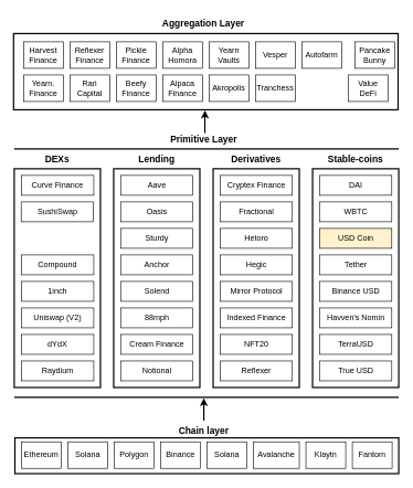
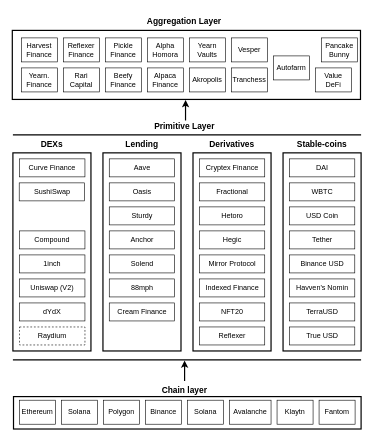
  <mxCell id="0" />
  <mxCell id="1" parent="0" />
  <mxCell id="2" value="" style="rounded=0;whiteSpace=wrap;html=1;strokeWidth=2;" vertex="1" parent="1"><mxGeometry x="22" y="660" width="579" height="54" as="geometry" /></mxCell>
  <mxCell id="3" value="" style="rounded=0;whiteSpace=wrap;html=1;strokeWidth=2;" vertex="1" parent="1"><mxGeometry x="21" y="254" width="130" height="330" as="geometry" /></mxCell>
  <mxCell id="4" value="" style="rounded=0;whiteSpace=wrap;html=1;strokeWidth=2;" vertex="1" parent="1"><mxGeometry x="171" y="254" width="130" height="330" as="geometry" /></mxCell>
  <mxCell id="5" value="" style="rounded=0;whiteSpace=wrap;html=1;strokeWidth=2;" vertex="1" parent="1"><mxGeometry x="321" y="254" width="130" height="330" as="geometry" /></mxCell>
  <mxCell id="6" value="" style="rounded=0;whiteSpace=wrap;html=1;strokeWidth=2;" vertex="1" parent="1"><mxGeometry x="471" y="254" width="130" height="330" as="geometry" /></mxCell>
  <mxCell id="7" value="Ethereum" style="rounded=0;whiteSpace=wrap;html=1;" vertex="1" parent="1"><mxGeometry x="32" y="666" width="60" height="40" as="geometry" /></mxCell>
  <mxCell id="8" value="" style="rounded=0;whiteSpace=wrap;html=1;strokeWidth=2;" vertex="1" parent="1"><mxGeometry x="20" y="50" width="580" height="115" as="geometry" /></mxCell>
  <mxCell id="9" value="" style="line;strokeWidth=2;html=1;" vertex="1" parent="1"><mxGeometry x="21" y="594" width="580" height="10" as="geometry" /></mxCell>
  <mxCell id="10" value="" style="line;strokeWidth=2;html=1;" vertex="1" parent="1"><mxGeometry x="21" y="219" width="580" height="10" as="geometry" /></mxCell>
  <mxCell id="11" value="Solana" style="rounded=0;whiteSpace=wrap;html=1;" vertex="1" parent="1"><mxGeometry x="102" y="666" width="60" height="40" as="geometry" /></mxCell>
  <mxCell id="12" value="Polygon" style="rounded=0;whiteSpace=wrap;html=1;" vertex="1" parent="1"><mxGeometry x="172" y="666" width="60" height="40" as="geometry" /></mxCell>
  <mxCell id="13" value="Binance" style="rounded=0;whiteSpace=wrap;html=1;" vertex="1" parent="1"><mxGeometry x="242" y="666" width="60" height="40" as="geometry" /></mxCell>
  <mxCell id="14" value="Solana" style="rounded=0;whiteSpace=wrap;html=1;" vertex="1" parent="1"><mxGeometry x="312" y="666" width="60" height="40" as="geometry" /></mxCell>
  <mxCell id="15" value="Avalanche" style="rounded=0;whiteSpace=wrap;html=1;" vertex="1" parent="1"><mxGeometry x="382" y="666" width="69" height="40" as="geometry" /></mxCell>
  <mxCell id="16" value="Klaytn" style="rounded=0;whiteSpace=wrap;html=1;" vertex="1" parent="1"><mxGeometry x="461" y="666" width="60" height="40" as="geometry" /></mxCell>
  <mxCell id="17" value="Fantom" style="rounded=0;whiteSpace=wrap;html=1;" vertex="1" parent="1"><mxGeometry x="531" y="666" width="60" height="40" as="geometry" /></mxCell>
  <mxCell id="18" value="&lt;b&gt;&lt;font style=&quot;font-size: 14px;&quot;&gt;Chain layer&lt;/font&gt;&lt;/b&gt;" style="text;html=1;strokeColor=none;fillColor=none;align=center;verticalAlign=middle;whiteSpace=wrap;rounded=0;" vertex="1" parent="1"><mxGeometry x="257" y="634" width="100" height="30" as="geometry" /></mxCell>
  <mxCell id="19" value="&lt;span style=&quot;font-size: 14px;&quot;&gt;&lt;b&gt;DEXs&lt;/b&gt;&lt;/span&gt;" style="text;html=1;strokeColor=none;fillColor=none;align=center;verticalAlign=middle;whiteSpace=wrap;rounded=0;" vertex="1" parent="1"><mxGeometry x="36" y="224" width="100" height="30" as="geometry" /></mxCell>
  <mxCell id="20" value="&lt;span style=&quot;font-size: 14px;&quot;&gt;&lt;b&gt;Stable-coins&lt;/b&gt;&lt;/span&gt;" style="text;html=1;strokeColor=none;fillColor=none;align=center;verticalAlign=middle;whiteSpace=wrap;rounded=0;" vertex="1" parent="1"><mxGeometry x="486" y="224" width="100" height="30" as="geometry" /></mxCell>
  <mxCell id="21" value="&lt;span style=&quot;font-size: 14px;&quot;&gt;&lt;b&gt;Derivatives&lt;/b&gt;&lt;/span&gt;" style="text;html=1;strokeColor=none;fillColor=none;align=center;verticalAlign=middle;whiteSpace=wrap;rounded=0;" vertex="1" parent="1"><mxGeometry x="336" y="224" width="100" height="30" as="geometry" /></mxCell>
  <mxCell id="22" value="&lt;span style=&quot;font-size: 14px;&quot;&gt;&lt;b&gt;Lending&lt;/b&gt;&lt;/span&gt;" style="text;html=1;strokeColor=none;fillColor=none;align=center;verticalAlign=middle;whiteSpace=wrap;rounded=0;" vertex="1" parent="1"><mxGeometry x="186" y="224" width="100" height="30" as="geometry" /></mxCell>
  <mxCell id="23" value="Curve Finance" style="rounded=0;whiteSpace=wrap;html=1;" vertex="1" parent="1"><mxGeometry x="32" y="264" width="109" height="30" as="geometry" /></mxCell>
  <mxCell id="24" value="SushiSwap" style="rounded=0;whiteSpace=wrap;html=1;" vertex="1" parent="1"><mxGeometry x="31.5" y="304" width="109" height="30" as="geometry" /></mxCell>
  <mxCell id="25" value="Compound" style="rounded=0;whiteSpace=wrap;html=1;" vertex="1" parent="1"><mxGeometry x="32" y="384" width="109" height="30" as="geometry" /></mxCell>
  <mxCell id="26" value="1inch" style="rounded=0;whiteSpace=wrap;html=1;" vertex="1" parent="1"><mxGeometry x="32" y="424" width="109" height="30" as="geometry" /></mxCell>
  <mxCell id="27" value="Uniswap (V2)" style="rounded=0;whiteSpace=wrap;html=1;" vertex="1" parent="1"><mxGeometry x="32" y="464" width="109" height="30" as="geometry" /></mxCell>
- <mxCell id="28" value="Raydium" style="rounded=0;whiteSpace=wrap;html=1;" vertex="1" parent="1"><mxGeometry x="32" y="544" width="109" height="30" as="geometry" /></mxCell>
+ <mxCell id="28" value="Raydium" style="rounded=0;whiteSpace=wrap;html=1;dashed=1;" vertex="1" parent="1"><mxGeometry x="32" y="544" width="109" height="30" as="geometry" /></mxCell>
  <mxCell id="29" value="dYdX" style="rounded=0;whiteSpace=wrap;html=1;" vertex="1" parent="1"><mxGeometry x="32" y="504" width="109" height="30" as="geometry" /></mxCell>
  <mxCell id="30" value="Anchor" style="rounded=0;whiteSpace=wrap;html=1;" vertex="1" parent="1"><mxGeometry x="181.5" y="384" width="109" height="30" as="geometry" /></mxCell>
  <mxCell id="31" value="Sturdy" style="rounded=0;whiteSpace=wrap;html=1;" vertex="1" parent="1"><mxGeometry x="181.5" y="344" width="109" height="30" as="geometry" /></mxCell>
  <mxCell id="32" value="Oasis" style="rounded=0;whiteSpace=wrap;html=1;" vertex="1" parent="1"><mxGeometry x="181.5" y="304" width="109" height="30" as="geometry" /></mxCell>
  <mxCell id="33" value="Aave" style="rounded=0;whiteSpace=wrap;html=1;" vertex="1" parent="1"><mxGeometry x="181.5" y="264" width="109" height="30" as="geometry" /></mxCell>
- <mxCell id="34" value="Notional" style="rounded=0;whiteSpace=wrap;html=1;" vertex="1" parent="1"><mxGeometry x="181.5" y="544" width="109" height="30" as="geometry" /></mxCell>
  <mxCell id="35" value="Cream Finance" style="rounded=0;whiteSpace=wrap;html=1;" vertex="1" parent="1"><mxGeometry x="181.5" y="504" width="109" height="30" as="geometry" /></mxCell>
  <mxCell id="36" value="88mph" style="rounded=0;whiteSpace=wrap;html=1;" vertex="1" parent="1"><mxGeometry x="181.5" y="464" width="109" height="30" as="geometry" /></mxCell>
  <mxCell id="37" value="Solend" style="rounded=0;whiteSpace=wrap;html=1;" vertex="1" parent="1"><mxGeometry x="181.5" y="424" width="109" height="30" as="geometry" /></mxCell>
  <mxCell id="38" value="Hegic" style="rounded=0;whiteSpace=wrap;html=1;" vertex="1" parent="1"><mxGeometry x="331.5" y="384" width="109" height="30" as="geometry" /></mxCell>
  <mxCell id="39" value="Hetoro" style="rounded=0;whiteSpace=wrap;html=1;" vertex="1" parent="1"><mxGeometry x="331.5" y="344" width="109" height="30" as="geometry" /></mxCell>
  <mxCell id="40" value="Fractional" style="rounded=0;whiteSpace=wrap;html=1;" vertex="1" parent="1"><mxGeometry x="331.5" y="304" width="109" height="30" as="geometry" /></mxCell>
  <mxCell id="41" value="Cryptex Finance" style="rounded=0;whiteSpace=wrap;html=1;" vertex="1" parent="1"><mxGeometry x="331.5" y="264" width="109" height="30" as="geometry" /></mxCell>
  <mxCell id="42" value="Reflexer" style="rounded=0;whiteSpace=wrap;html=1;" vertex="1" parent="1"><mxGeometry x="331.5" y="544" width="109" height="30" as="geometry" /></mxCell>
  <mxCell id="43" value="NFT20" style="rounded=0;whiteSpace=wrap;html=1;" vertex="1" parent="1"><mxGeometry x="331.5" y="504" width="109" height="30" as="geometry" /></mxCell>
  <mxCell id="44" value="Indexed Finance" style="rounded=0;whiteSpace=wrap;html=1;" vertex="1" parent="1"><mxGeometry x="331.5" y="464" width="109" height="30" as="geometry" /></mxCell>
  <mxCell id="45" value="Mirror Protocol" style="rounded=0;whiteSpace=wrap;html=1;" vertex="1" parent="1"><mxGeometry x="331.5" y="424" width="109" height="30" as="geometry" /></mxCell>
  <mxCell id="46" value="Tether" style="rounded=0;whiteSpace=wrap;html=1;" vertex="1" parent="1"><mxGeometry x="481.5" y="384" width="109" height="30" as="geometry" /></mxCell>
- <mxCell id="47" value="USD Coin" style="rounded=0;whiteSpace=wrap;html=1;fillColor=#fff2cc;" vertex="1" parent="1"><mxGeometry x="481.5" y="344" width="109" height="30" as="geometry" /></mxCell>
+ <mxCell id="47" value="USD Coin" style="rounded=0;whiteSpace=wrap;html=1;" vertex="1" parent="1"><mxGeometry x="481.5" y="344" width="109" height="30" as="geometry" /></mxCell>
  <mxCell id="48" value="WBTC" style="rounded=0;whiteSpace=wrap;html=1;" vertex="1" parent="1"><mxGeometry x="481.5" y="304" width="109" height="30" as="geometry" /></mxCell>
  <mxCell id="49" value="DAI" style="rounded=0;whiteSpace=wrap;html=1;" vertex="1" parent="1"><mxGeometry x="481.5" y="264" width="109" height="30" as="geometry" /></mxCell>
  <mxCell id="50" value="True USD" style="rounded=0;whiteSpace=wrap;html=1;" vertex="1" parent="1"><mxGeometry x="481.5" y="544" width="109" height="30" as="geometry" /></mxCell>
  <mxCell id="51" value="TerraUSD" style="rounded=0;whiteSpace=wrap;html=1;" vertex="1" parent="1"><mxGeometry x="481.5" y="504" width="109" height="30" as="geometry" /></mxCell>
  <mxCell id="52" value="Havven's Nomin" style="rounded=0;whiteSpace=wrap;html=1;" vertex="1" parent="1"><mxGeometry x="481.5" y="464" width="109" height="30" as="geometry" /></mxCell>
  <mxCell id="53" value="Binance USD" style="rounded=0;whiteSpace=wrap;html=1;" vertex="1" parent="1"><mxGeometry x="481.5" y="424" width="109" height="30" as="geometry" /></mxCell>
  <mxCell id="54" value="Harvest Finance" style="rounded=0;whiteSpace=wrap;html=1;" vertex="1" parent="1"><mxGeometry x="35" y="62.5" width="60" height="40" as="geometry" /></mxCell>
  <mxCell id="55" value="Reflexer Finance" style="rounded=0;whiteSpace=wrap;html=1;" vertex="1" parent="1"><mxGeometry x="105" y="62.5" width="60" height="40" as="geometry" /></mxCell>
  <mxCell id="56" value="Pickle Finance" style="rounded=0;whiteSpace=wrap;html=1;" vertex="1" parent="1"><mxGeometry x="175" y="62.5" width="60" height="40" as="geometry" /></mxCell>
  <mxCell id="57" value="Alpha Homora" style="rounded=0;whiteSpace=wrap;html=1;" vertex="1" parent="1"><mxGeometry x="245" y="62.5" width="60" height="40" as="geometry" /></mxCell>
  <mxCell id="58" value="Yearn Vaults" style="rounded=0;whiteSpace=wrap;html=1;" vertex="1" parent="1"><mxGeometry x="315" y="62.5" width="60" height="40" as="geometry" /></mxCell>
  <mxCell id="59" value="Vesper" style="rounded=0;whiteSpace=wrap;html=1;" vertex="1" parent="1"><mxGeometry x="385" y="62.5" width="60" height="40" as="geometry" /></mxCell>
- <mxCell id="60" value="Autofarm" style="rounded=0;whiteSpace=wrap;html=1;" vertex="1" parent="1"><mxGeometry x="455" y="62.5" width="60" height="40" as="geometry" /></mxCell>
+ <mxCell id="60" value="Autofarm" style="rounded=0;whiteSpace=wrap;html=1;" vertex="1" parent="1"><mxGeometry x="455" y="92.5" width="60" height="40" as="geometry" /></mxCell>
  <mxCell id="61" value="Pancake Bunny" style="rounded=0;whiteSpace=wrap;html=1;" vertex="1" parent="1"><mxGeometry x="535" y="62.5" width="60" height="40" as="geometry" /></mxCell>
  <mxCell id="62" value="Yearn. Finance" style="rounded=0;whiteSpace=wrap;html=1;" vertex="1" parent="1"><mxGeometry x="35" y="112.5" width="60" height="40" as="geometry" /></mxCell>
  <mxCell id="63" value="Rari Capital" style="rounded=0;whiteSpace=wrap;html=1;" vertex="1" parent="1"><mxGeometry x="105" y="112.5" width="60" height="40" as="geometry" /></mxCell>
  <mxCell id="64" value="Beefy Finance" style="rounded=0;whiteSpace=wrap;html=1;" vertex="1" parent="1"><mxGeometry x="175" y="112.5" width="60" height="40" as="geometry" /></mxCell>
  <mxCell id="65" value="Alpaca Finance" style="rounded=0;whiteSpace=wrap;html=1;" vertex="1" parent="1"><mxGeometry x="245" y="112.5" width="60" height="40" as="geometry" /></mxCell>
  <mxCell id="66" value="Akropolis" style="rounded=0;whiteSpace=wrap;html=1;" vertex="1" parent="1"><mxGeometry x="315" y="112.5" width="60" height="40" as="geometry" /></mxCell>
  <mxCell id="67" value="Tranchess" style="rounded=0;whiteSpace=wrap;html=1;" vertex="1" parent="1"><mxGeometry x="385" y="112.5" width="60" height="40" as="geometry" /></mxCell>
  <mxCell id="68" value="Value DeFi" style="rounded=0;whiteSpace=wrap;html=1;" vertex="1" parent="1"><mxGeometry x="525" y="112.5" width="60" height="40" as="geometry" /></mxCell>
  <mxCell id="69" value="&lt;span style=&quot;font-size: 14px;&quot;&gt;&lt;b&gt;Aggregation Layer&lt;/b&gt;&lt;/span&gt;" style="text;html=1;strokeColor=none;fillColor=none;align=center;verticalAlign=middle;whiteSpace=wrap;rounded=0;" vertex="1" parent="1"><mxGeometry x="208.5" y="20" width="195" height="30" as="geometry" /></mxCell>
  <mxCell id="70" value="&lt;span style=&quot;font-size: 14px;&quot;&gt;&lt;b&gt;Primitive Layer&lt;/b&gt;&lt;/span&gt;" style="text;html=1;strokeColor=none;fillColor=none;align=center;verticalAlign=middle;whiteSpace=wrap;rounded=0;" vertex="1" parent="1"><mxGeometry x="240" y="194" width="134" height="30" as="geometry" /></mxCell>
  <mxCell id="71" value="" style="endArrow=classic;html=1;rounded=0;fontSize=14;strokeWidth=2;exitX=0.5;exitY=0;exitDx=0;exitDy=0;" edge="1" parent="1" source="18"><mxGeometry width="50" height="50" relative="1" as="geometry"><mxPoint x="305.3" y="632.35" as="sourcePoint" /><mxPoint x="307.05" y="600" as="targetPoint" /></mxGeometry></mxCell>
  <mxCell id="72" value="" style="endArrow=classic;html=1;rounded=0;fontSize=14;strokeWidth=2;exitX=0.5;exitY=0;exitDx=0;exitDy=0;" edge="1" parent="1"><mxGeometry width="50" height="50" relative="1" as="geometry"><mxPoint x="308.56" y="200" as="sourcePoint" /><mxPoint x="308.61" y="166" as="targetPoint" /></mxGeometry></mxCell>
